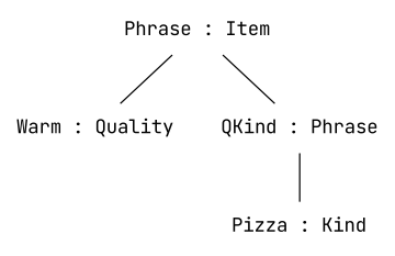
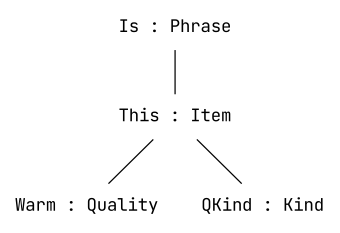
  graph {
    fontname="JetBrains Mono"
    node [fontname="JetBrains Mono" shape=plaintext style=solid]
    edge [fontname="JetBrains Mono" style=solid]
-   n2 [label="Phrase : Item"]
+   n1 [label="Is : Phrase"]
+   n2 [label="This : Item"]
    n3 [label="Warm : Quality"]
-   n4 [label="QKind : Phrase"]
-   n5 [label="Pizza : Kind"]
+   n4 [label="QKind : Kind"]
+   n1 -- n2
    n2 -- n3
    n2 -- n4
-   n4 -- n5
  }
